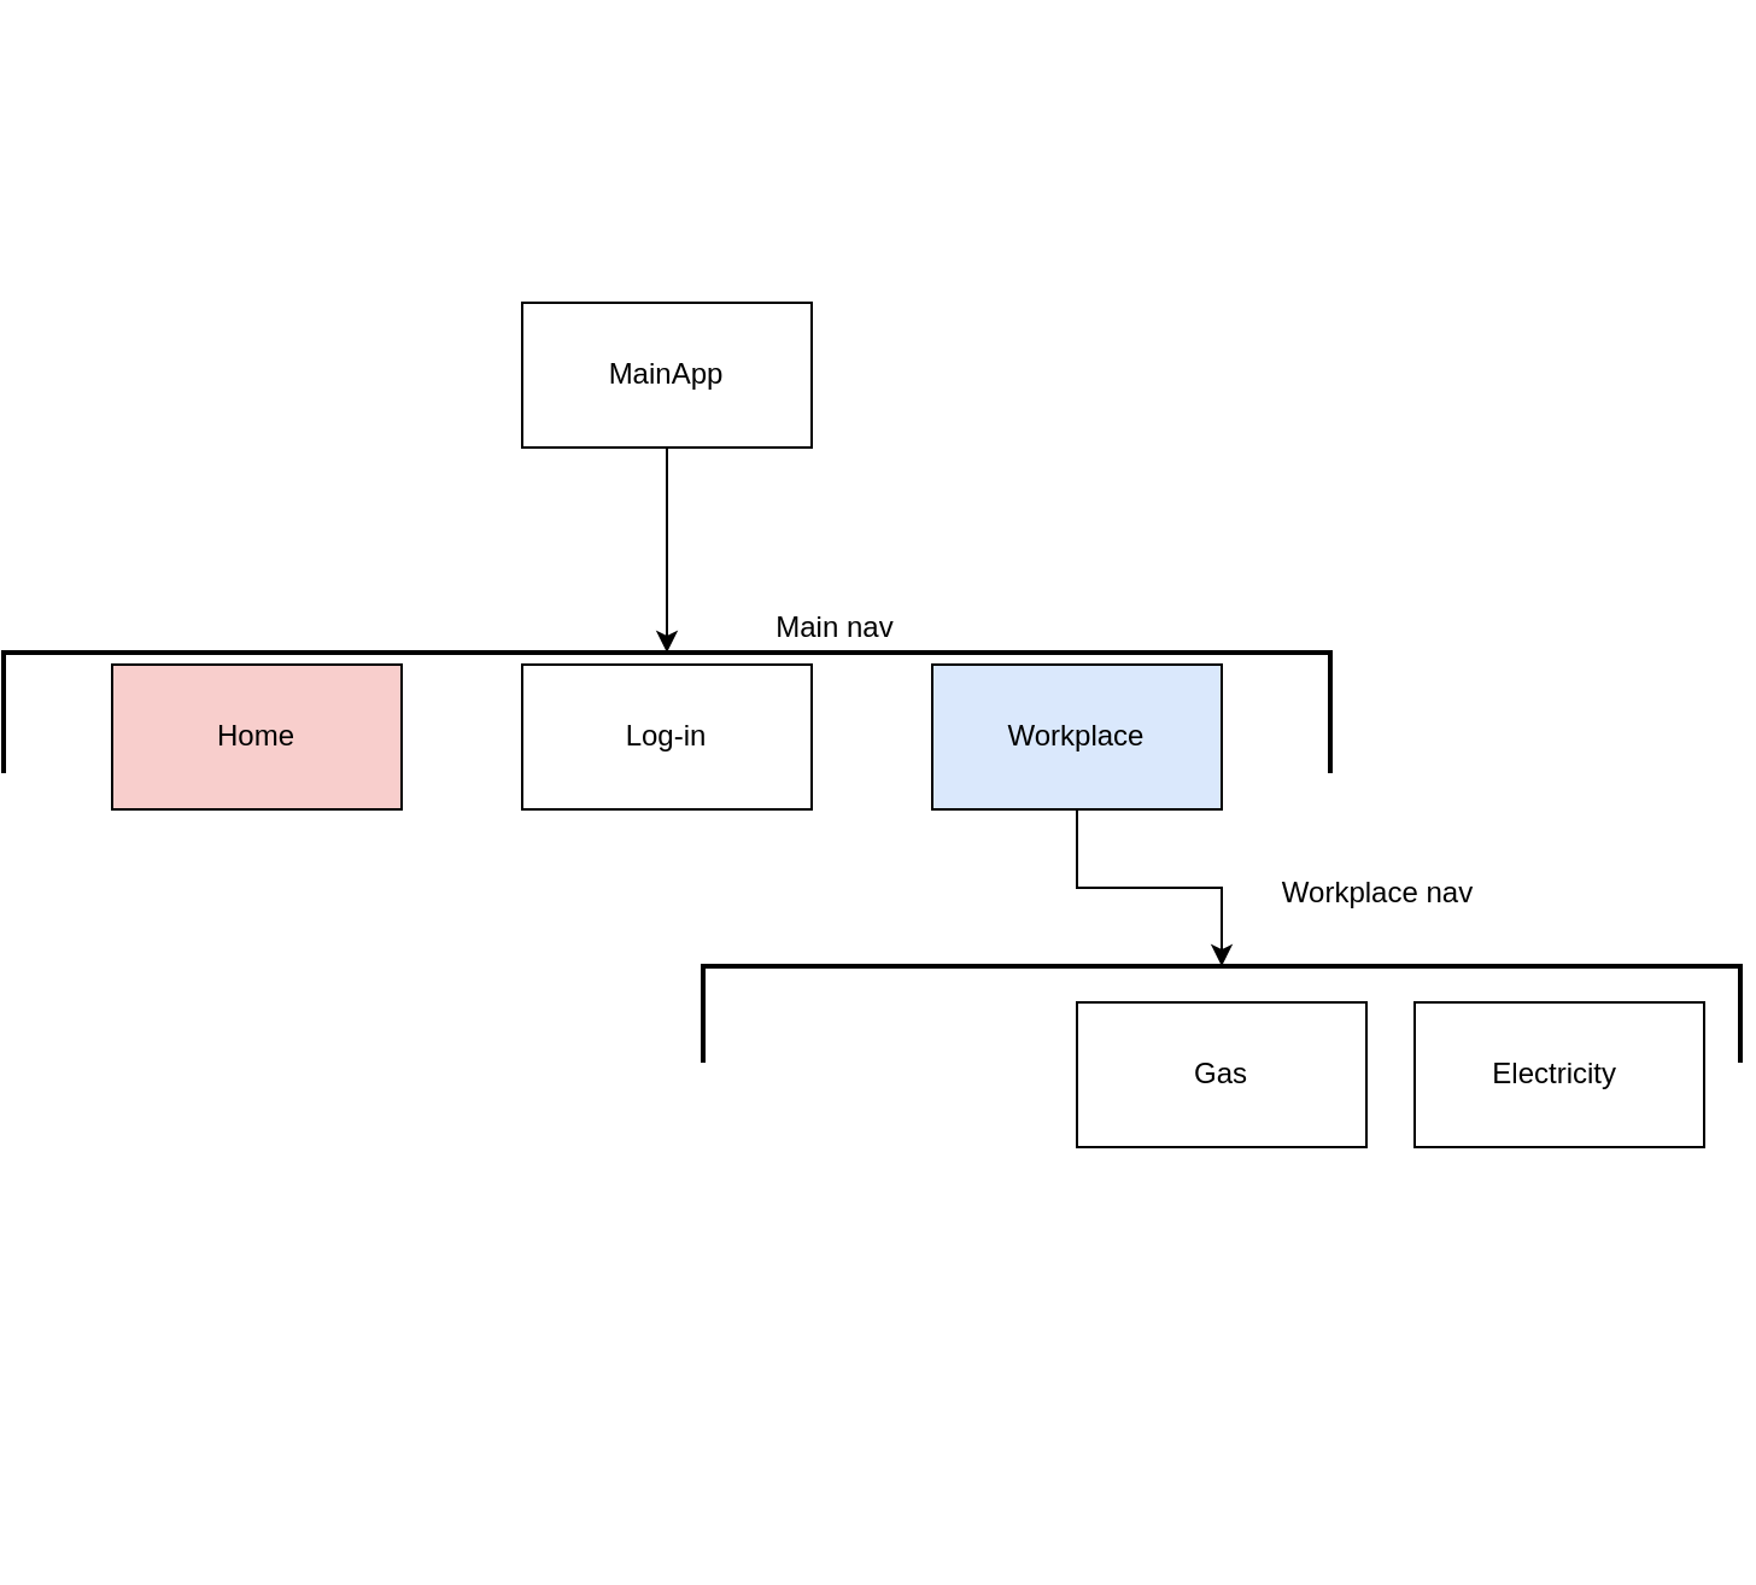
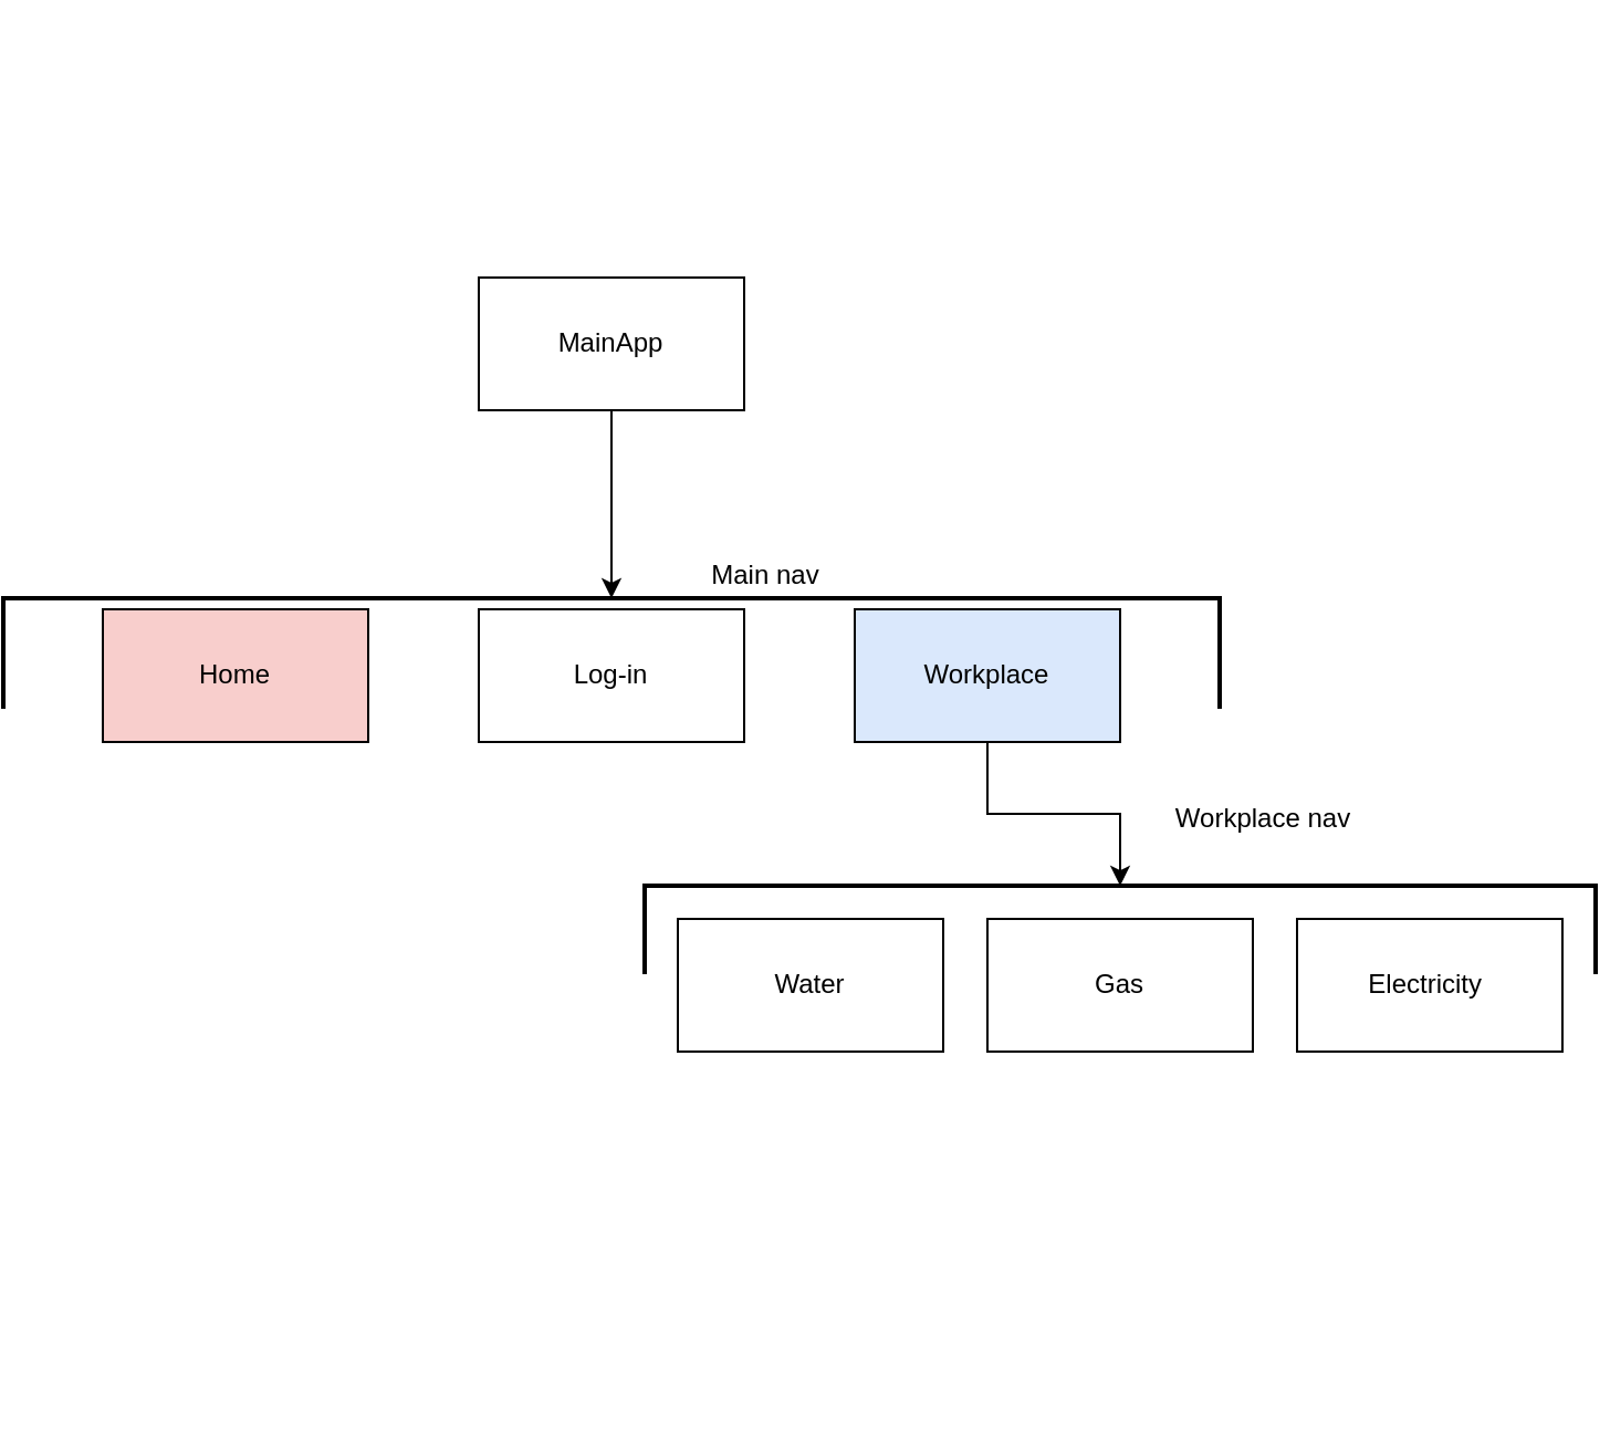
  <mxCell id="0" />
  <mxCell id="1" parent="0" />
  <mxCell id="2" style="edgeStyle=orthogonalEdgeStyle;rounded=0;orthogonalLoop=1;jettySize=auto;html=1;" edge="1" parent="1" source="3" target="9"><mxGeometry relative="1" as="geometry" /></mxCell>
  <mxCell id="3" value="MainApp" style="rounded=0;whiteSpace=wrap;html=1;" vertex="1" parent="1"><mxGeometry x="190" y="125" width="120" height="60" as="geometry" /></mxCell>
  <mxCell id="4" value="Workplace" style="rounded=0;whiteSpace=wrap;html=1;fillColor=#dae8fc;" vertex="1" parent="1"><mxGeometry x="360" y="275" width="120" height="60" as="geometry" /></mxCell>
+ <mxCell id="5" value="Water" style="rounded=0;whiteSpace=wrap;html=1;" vertex="1" parent="1"><mxGeometry x="280" y="415" width="120" height="60" as="geometry" /></mxCell>
  <mxCell id="6" value="Gas" style="rounded=0;whiteSpace=wrap;html=1;" vertex="1" parent="1"><mxGeometry x="420" y="415" width="120" height="60" as="geometry" /></mxCell>
  <mxCell id="7" value="Electricity&amp;nbsp;" style="rounded=0;whiteSpace=wrap;html=1;" vertex="1" parent="1"><mxGeometry x="560" y="415" width="120" height="60" as="geometry" /></mxCell>
  <mxCell id="8" value="Log-in" style="rounded=0;whiteSpace=wrap;html=1;" vertex="1" parent="1"><mxGeometry x="190" y="275" width="120" height="60" as="geometry" /></mxCell>
  <mxCell id="9" value="" style="strokeWidth=2;html=1;shape=mxgraph.flowchart.annotation_1;align=left;pointerEvents=1;rotation=90;" vertex="1" parent="1"><mxGeometry x="225" y="20" width="50" height="550" as="geometry" /></mxCell>
  <mxCell id="10" value="Main nav" style="text;html=1;align=center;verticalAlign=middle;whiteSpace=wrap;rounded=0;" vertex="1" parent="1"><mxGeometry x="290" y="245" width="60" height="30" as="geometry" /></mxCell>
  <mxCell id="11" value="" style="strokeWidth=2;html=1;shape=mxgraph.flowchart.annotation_1;align=left;pointerEvents=1;rotation=90;" vertex="1" parent="1"><mxGeometry x="460" y="205" width="40" height="430" as="geometry" /></mxCell>
  <mxCell id="12" value="Workplace nav" style="text;html=1;align=center;verticalAlign=middle;whiteSpace=wrap;rounded=0;" vertex="1" parent="1"><mxGeometry x="500" y="355" width="90" height="30" as="geometry" /></mxCell>
  <mxCell id="13" style="edgeStyle=orthogonalEdgeStyle;rounded=0;orthogonalLoop=1;jettySize=auto;html=1;entryX=0;entryY=0.5;entryDx=0;entryDy=0;entryPerimeter=0;" edge="1" parent="1" source="4" target="11"><mxGeometry relative="1" as="geometry" /></mxCell>
  <mxCell id="14" value="Home" style="rounded=0;whiteSpace=wrap;html=1;fillColor=#f8cecc;" vertex="1" parent="1"><mxGeometry x="20" y="275" width="120" height="60" as="geometry" /></mxCell>
